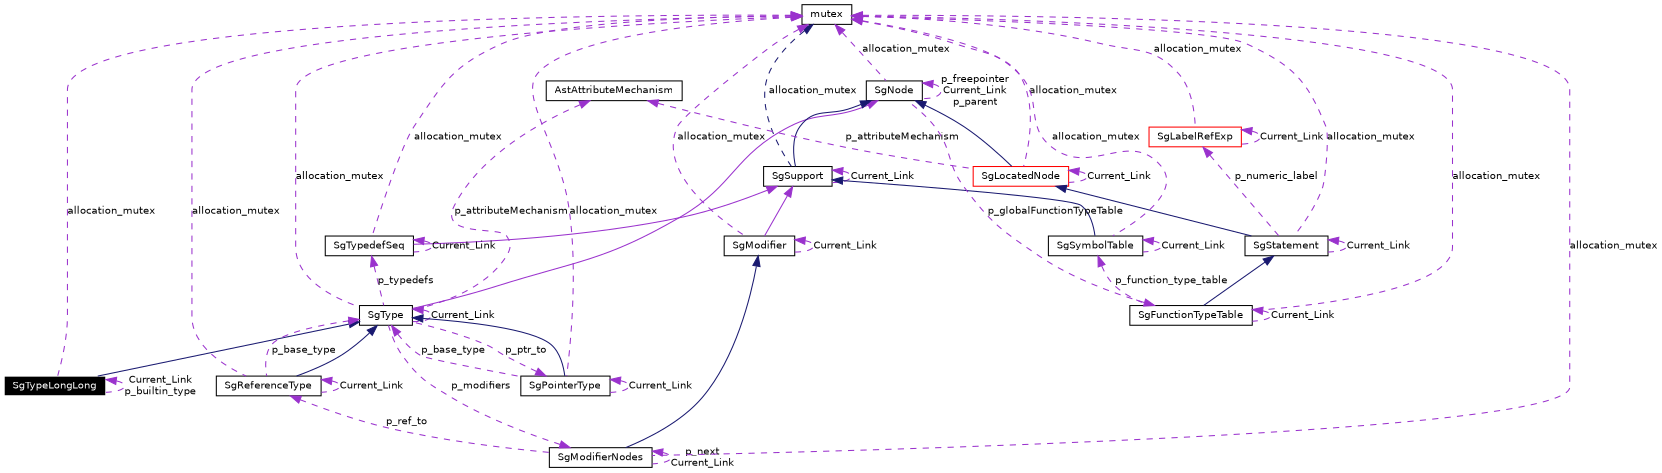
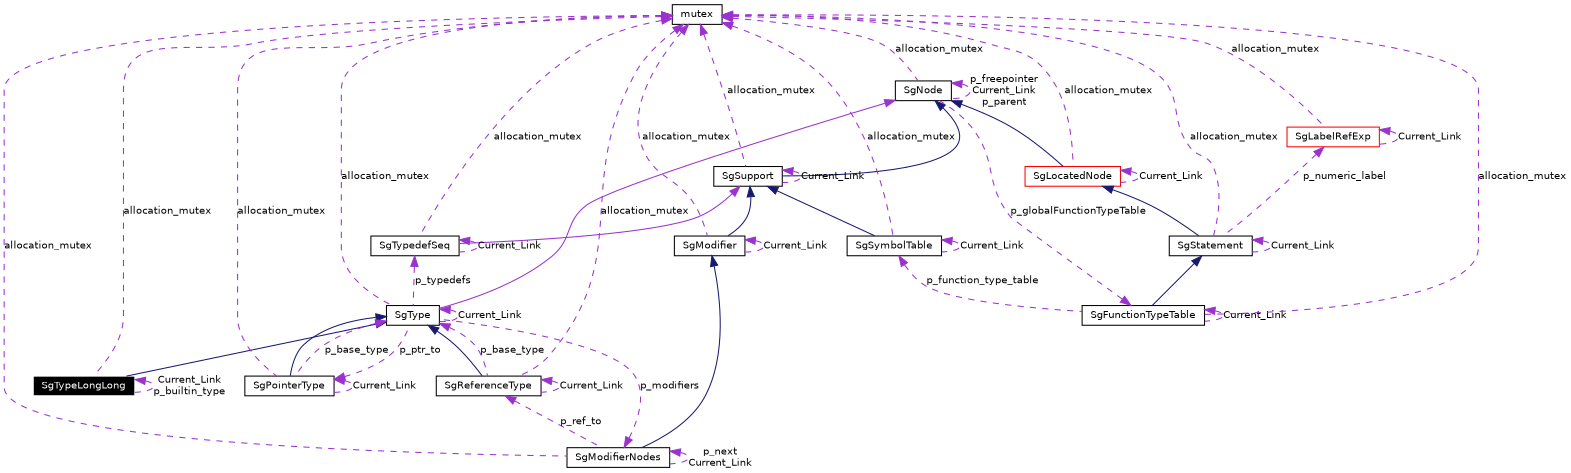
  digraph {
    fontname="DejaVu Sans"
    node [color=black fontname="DejaVu Sans" fontsize=10 shape=record]
    edge [color=darkorchid3 dir=back fontname="DejaVu Sans" fontsize=10 labelfontname=Helvetica labelfontsize=10 style=dashed]
    n1 [color=white fillcolor=black fontcolor=white height=0.2 label=SgTypeLongLong style=filled width=0.4]
    n2 [height=0.2 label=SgType width=0.4]
    n3 [height=0.2 label=SgPointerType width=0.4]
    n4 [height=0.2 label=SgReferenceType width=0.4]
    n5 [height=0.2 label=SgModifierNodes width=0.4]
    n6 [height=0.2 label=SgNode width=0.4]
    n7 [color=red height=0.2 label=SgLocatedNode width=0.4]
    n8 [height=0.2 label=SgSupport width=0.4]
    n9 [height=0.2 label=SgStatement width=0.4]
    n10 [height=0.2 label=SgSymbolTable width=0.4]
    n11 [height=0.2 label=SgModifier width=0.4]
    n12 [height=0.2 label=SgTypedefSeq width=0.4]
    n13 [height=0.2 label=SgFunctionTypeTable width=0.4]
    n14 [height=0.2 label=mutex width=0.4]
    n15 [color=red height=0.2 label=SgLabelRefExp width=0.4]
-   n16 [height=0.2 label=AstAttributeMechanism width=0.4]
    n1 -> n1 [label="Current_Link\np_builtin_type"]
    n2 -> n1 [color=midnightblue style=solid]
    n2 -> n2 [label=Current_Link]
    n2 -> n3 [color=midnightblue style=solid]
    n2 -> n3 [label=p_base_type]
    n2 -> n4 [color=midnightblue style=solid]
    n2 -> n4 [label=p_base_type]
    n3 -> n2 [label=p_ptr_to]
    n3 -> n3 [label=Current_Link]
    n4 -> n4 [label=Current_Link]
    n4 -> n5 [label=p_ref_to]
    n5 -> n2 [label=p_modifiers]
    n5 -> n5 [label="p_next\nCurrent_Link"]
    n6 -> n2 [style=solid]
    n6 -> n6 [label="p_freepointer\nCurrent_Link\np_parent"]
    n6 -> n7 [color=midnightblue style=solid]
    n6 -> n8 [color=midnightblue style=solid]
    n7 -> n7 [label=Current_Link]
    n7 -> n9 [color=midnightblue style=solid]
    n8 -> n8 [label=Current_Link]
    n8 -> n10 [color=midnightblue style=solid]
-   n8 -> n11 [style=solid]
+   n8 -> n11 [color=midnightblue style=solid]
    n8 -> n12 [style=solid]
    n9 -> n9 [label=Current_Link]
    n9 -> n13 [color=midnightblue style=solid]
    n10 -> n10 [label=Current_Link]
    n10 -> n13 [label=p_function_type_table]
    n11 -> n5 [color=midnightblue style=solid]
    n11 -> n11 [label=Current_Link]
    n12 -> n2 [label=p_typedefs]
    n12 -> n12 [label=Current_Link]
    n13 -> n6 [label=p_globalFunctionTypeTable]
    n13 -> n13 [label=Current_Link]
    n14 -> n1 [label=allocation_mutex]
    n14 -> n2 [label=allocation_mutex]
    n14 -> n3 [label=allocation_mutex]
    n14 -> n4 [label=allocation_mutex]
    n14 -> n5 [label=allocation_mutex]
    n14 -> n6 [label=allocation_mutex]
    n14 -> n7 [label=allocation_mutex]
-   n14 -> n8 [color=midnightblue label=allocation_mutex]
+   n14 -> n8 [label=allocation_mutex]
    n14 -> n9 [label=allocation_mutex]
    n14 -> n10 [label=allocation_mutex]
    n14 -> n11 [label=allocation_mutex]
    n14 -> n12 [label=allocation_mutex]
    n14 -> n13 [label=allocation_mutex]
    n14 -> n15 [label=allocation_mutex]
    n15 -> n9 [label=p_numeric_label]
    n15 -> n15 [label=Current_Link]
-   n16 -> n2 [label=p_attributeMechanism]
-   n16 -> n7 [label=p_attributeMechanism]
  }
